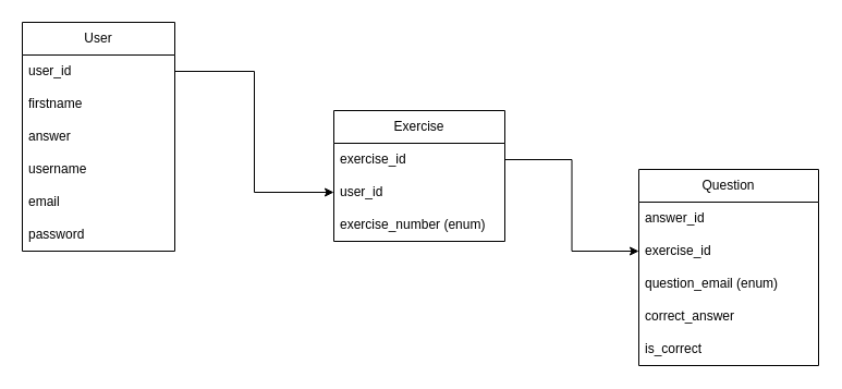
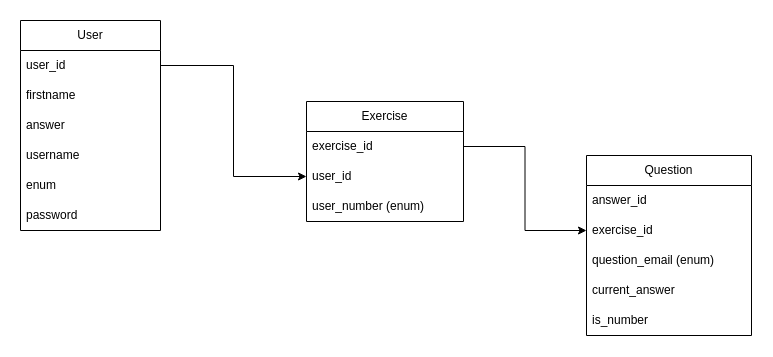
  <mxCell id="0" />
  <mxCell id="1" parent="0" />
  <mxCell id="2" value="User" style="swimlane;fontStyle=0;childLayout=stackLayout;horizontal=1;startSize=30;horizontalStack=0;resizeParent=1;resizeParentMax=0;resizeLast=0;collapsible=1;marginBottom=0;whiteSpace=wrap;html=1;" vertex="1" parent="1"><mxGeometry x="20" y="20" width="140" height="210" as="geometry" /></mxCell>
  <mxCell id="3" value="user_id" style="text;strokeColor=none;fillColor=none;align=left;verticalAlign=middle;spacingLeft=4;spacingRight=4;overflow=hidden;points=[[0,0.5],[1,0.5]];portConstraint=eastwest;rotatable=0;whiteSpace=wrap;html=1;" vertex="1" parent="2"><mxGeometry y="30" width="140" height="30" as="geometry" /></mxCell>
  <mxCell id="4" value="firstname" style="text;strokeColor=none;fillColor=none;align=left;verticalAlign=middle;spacingLeft=4;spacingRight=4;overflow=hidden;points=[[0,0.5],[1,0.5]];portConstraint=eastwest;rotatable=0;whiteSpace=wrap;html=1;" vertex="1" parent="2"><mxGeometry y="60" width="140" height="30" as="geometry" /></mxCell>
  <mxCell id="5" value="answer" style="text;strokeColor=none;fillColor=none;align=left;verticalAlign=middle;spacingLeft=4;spacingRight=4;overflow=hidden;points=[[0,0.5],[1,0.5]];portConstraint=eastwest;rotatable=0;whiteSpace=wrap;html=1;" vertex="1" parent="2"><mxGeometry y="90" width="140" height="30" as="geometry" /></mxCell>
  <mxCell id="6" value="username" style="text;strokeColor=none;fillColor=none;align=left;verticalAlign=middle;spacingLeft=4;spacingRight=4;overflow=hidden;points=[[0,0.5],[1,0.5]];portConstraint=eastwest;rotatable=0;whiteSpace=wrap;html=1;" vertex="1" parent="2"><mxGeometry y="120" width="140" height="30" as="geometry" /></mxCell>
- <mxCell id="7" value="email" style="text;strokeColor=none;fillColor=none;align=left;verticalAlign=middle;spacingLeft=4;spacingRight=4;overflow=hidden;points=[[0,0.5],[1,0.5]];portConstraint=eastwest;rotatable=0;whiteSpace=wrap;html=1;" vertex="1" parent="2"><mxGeometry y="150" width="140" height="30" as="geometry" /></mxCell>
+ <mxCell id="7" value="enum" style="text;strokeColor=none;fillColor=none;align=left;verticalAlign=middle;spacingLeft=4;spacingRight=4;overflow=hidden;points=[[0,0.5],[1,0.5]];portConstraint=eastwest;rotatable=0;whiteSpace=wrap;html=1;" vertex="1" parent="2"><mxGeometry y="150" width="140" height="30" as="geometry" /></mxCell>
  <mxCell id="8" value="password" style="text;strokeColor=none;fillColor=none;align=left;verticalAlign=middle;spacingLeft=4;spacingRight=4;overflow=hidden;points=[[0,0.5],[1,0.5]];portConstraint=eastwest;rotatable=0;whiteSpace=wrap;html=1;" vertex="1" parent="2"><mxGeometry y="180" width="140" height="30" as="geometry" /></mxCell>
  <mxCell id="9" value="Exercise" style="swimlane;fontStyle=0;childLayout=stackLayout;horizontal=1;startSize=30;horizontalStack=0;resizeParent=1;resizeParentMax=0;resizeLast=0;collapsible=1;marginBottom=0;whiteSpace=wrap;html=1;" vertex="1" parent="1"><mxGeometry x="306" y="101" width="157" height="120" as="geometry" /></mxCell>
  <mxCell id="10" value="exercise_id" style="text;strokeColor=none;fillColor=none;align=left;verticalAlign=middle;spacingLeft=4;spacingRight=4;overflow=hidden;points=[[0,0.5],[1,0.5]];portConstraint=eastwest;rotatable=0;whiteSpace=wrap;html=1;" vertex="1" parent="9"><mxGeometry y="30" width="157" height="30" as="geometry" /></mxCell>
  <mxCell id="11" value="user_id" style="text;strokeColor=none;fillColor=none;align=left;verticalAlign=middle;spacingLeft=4;spacingRight=4;overflow=hidden;points=[[0,0.5],[1,0.5]];portConstraint=eastwest;rotatable=0;whiteSpace=wrap;html=1;" vertex="1" parent="9"><mxGeometry y="60" width="157" height="30" as="geometry" /></mxCell>
- <mxCell id="12" value="exercise_number (enum)" style="text;strokeColor=none;fillColor=none;align=left;verticalAlign=middle;spacingLeft=4;spacingRight=4;overflow=hidden;points=[[0,0.5],[1,0.5]];portConstraint=eastwest;rotatable=0;whiteSpace=wrap;html=1;" vertex="1" parent="9"><mxGeometry y="90" width="157" height="30" as="geometry" /></mxCell>
+ <mxCell id="12" value="user_number (enum)" style="text;strokeColor=none;fillColor=none;align=left;verticalAlign=middle;spacingLeft=4;spacingRight=4;overflow=hidden;points=[[0,0.5],[1,0.5]];portConstraint=eastwest;rotatable=0;whiteSpace=wrap;html=1;" vertex="1" parent="9"><mxGeometry y="90" width="157" height="30" as="geometry" /></mxCell>
  <mxCell id="13" value="Question" style="swimlane;fontStyle=0;childLayout=stackLayout;horizontal=1;startSize=30;horizontalStack=0;resizeParent=1;resizeParentMax=0;resizeLast=0;collapsible=1;marginBottom=0;whiteSpace=wrap;html=1;" vertex="1" parent="1"><mxGeometry x="586" y="155" width="165" height="180" as="geometry" /></mxCell>
  <mxCell id="14" value="answer_id" style="text;strokeColor=none;fillColor=none;align=left;verticalAlign=middle;spacingLeft=4;spacingRight=4;overflow=hidden;points=[[0,0.5],[1,0.5]];portConstraint=eastwest;rotatable=0;whiteSpace=wrap;html=1;" vertex="1" parent="13"><mxGeometry y="30" width="165" height="30" as="geometry" /></mxCell>
  <mxCell id="15" value="exercise_id" style="text;strokeColor=none;fillColor=none;align=left;verticalAlign=middle;spacingLeft=4;spacingRight=4;overflow=hidden;points=[[0,0.5],[1,0.5]];portConstraint=eastwest;rotatable=0;whiteSpace=wrap;html=1;" vertex="1" parent="13"><mxGeometry y="60" width="165" height="30" as="geometry" /></mxCell>
  <mxCell id="16" value="question_email (enum)" style="text;strokeColor=none;fillColor=none;align=left;verticalAlign=middle;spacingLeft=4;spacingRight=4;overflow=hidden;points=[[0,0.5],[1,0.5]];portConstraint=eastwest;rotatable=0;whiteSpace=wrap;html=1;" vertex="1" parent="13"><mxGeometry y="90" width="165" height="30" as="geometry" /></mxCell>
- <mxCell id="17" value="correct_answer" style="text;strokeColor=none;fillColor=none;align=left;verticalAlign=middle;spacingLeft=4;spacingRight=4;overflow=hidden;points=[[0,0.5],[1,0.5]];portConstraint=eastwest;rotatable=0;whiteSpace=wrap;html=1;" vertex="1" parent="13"><mxGeometry y="120" width="165" height="30" as="geometry" /></mxCell>
- <mxCell id="18" value="is_correct" style="text;strokeColor=none;fillColor=none;align=left;verticalAlign=middle;spacingLeft=4;spacingRight=4;overflow=hidden;points=[[0,0.5],[1,0.5]];portConstraint=eastwest;rotatable=0;whiteSpace=wrap;html=1;" vertex="1" parent="13"><mxGeometry y="150" width="165" height="30" as="geometry" /></mxCell>
+ <mxCell id="17" value="current_answer" style="text;strokeColor=none;fillColor=none;align=left;verticalAlign=middle;spacingLeft=4;spacingRight=4;overflow=hidden;points=[[0,0.5],[1,0.5]];portConstraint=eastwest;rotatable=0;whiteSpace=wrap;html=1;" vertex="1" parent="13"><mxGeometry y="120" width="165" height="30" as="geometry" /></mxCell>
+ <mxCell id="18" value="is_number" style="text;strokeColor=none;fillColor=none;align=left;verticalAlign=middle;spacingLeft=4;spacingRight=4;overflow=hidden;points=[[0,0.5],[1,0.5]];portConstraint=eastwest;rotatable=0;whiteSpace=wrap;html=1;" vertex="1" parent="13"><mxGeometry y="150" width="165" height="30" as="geometry" /></mxCell>
  <mxCell id="19" style="edgeStyle=orthogonalEdgeStyle;rounded=0;orthogonalLoop=1;jettySize=auto;html=1;exitX=1;exitY=0.5;exitDx=0;exitDy=0;entryX=0;entryY=0.5;entryDx=0;entryDy=0;" edge="1" parent="1" source="3" target="11"><mxGeometry relative="1" as="geometry"><mxPoint x="360" y="152" as="sourcePoint" /></mxGeometry></mxCell>
  <mxCell id="20" style="edgeStyle=orthogonalEdgeStyle;rounded=0;orthogonalLoop=1;jettySize=auto;html=1;exitX=1;exitY=0.5;exitDx=0;exitDy=0;entryX=0;entryY=0.5;entryDx=0;entryDy=0;" edge="1" parent="1" source="10" target="15"><mxGeometry relative="1" as="geometry" /></mxCell>
